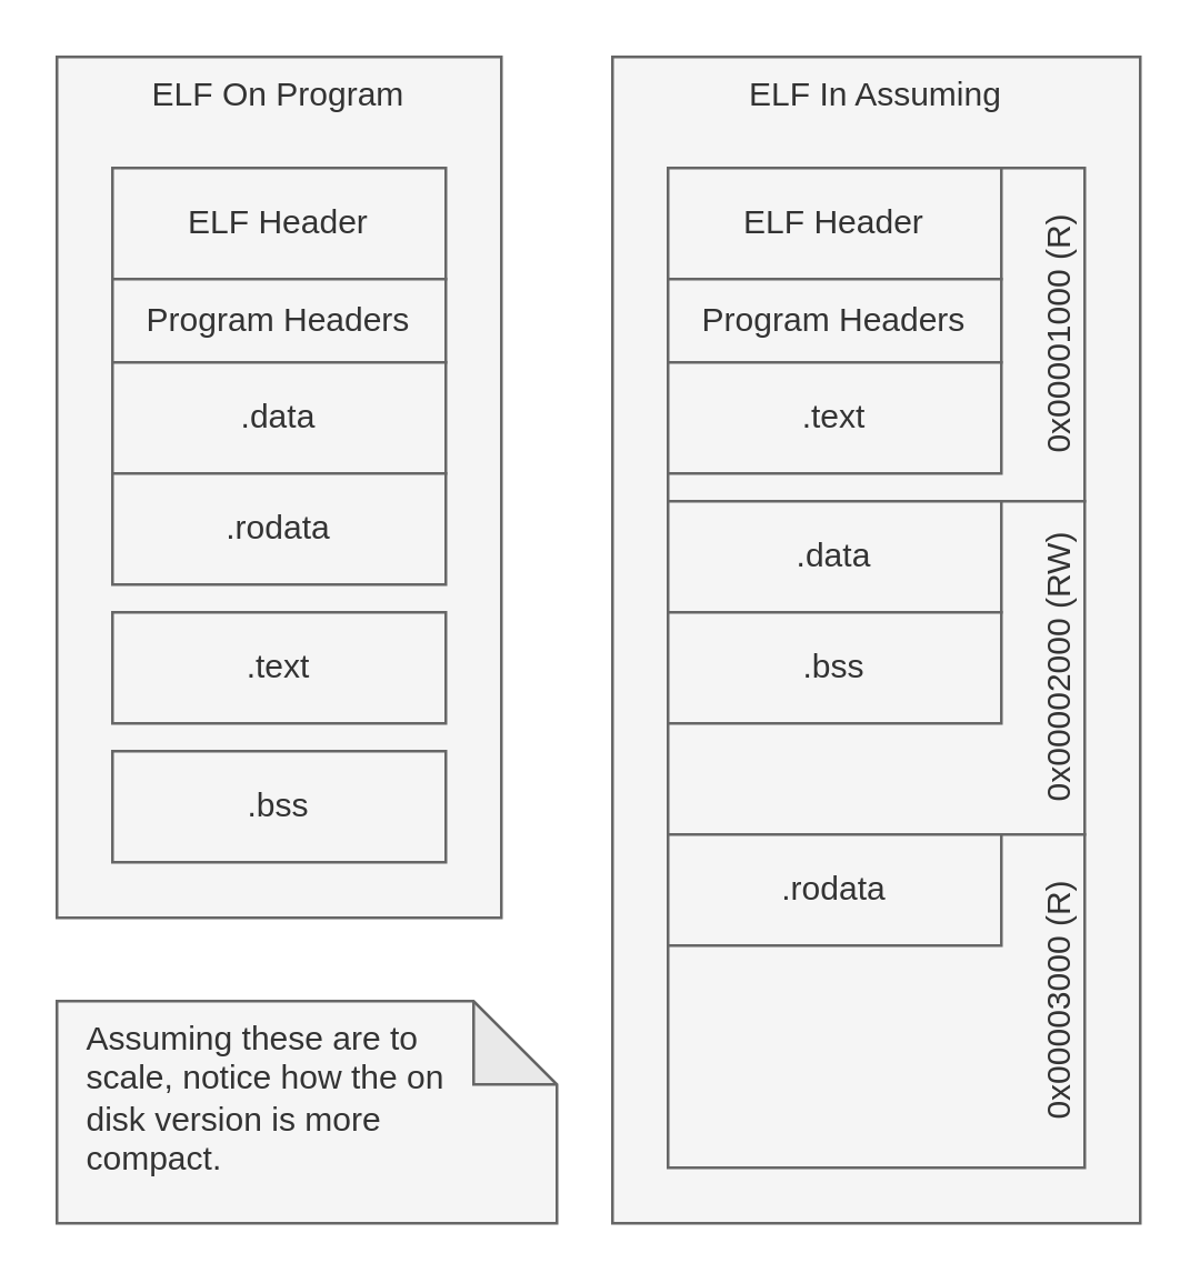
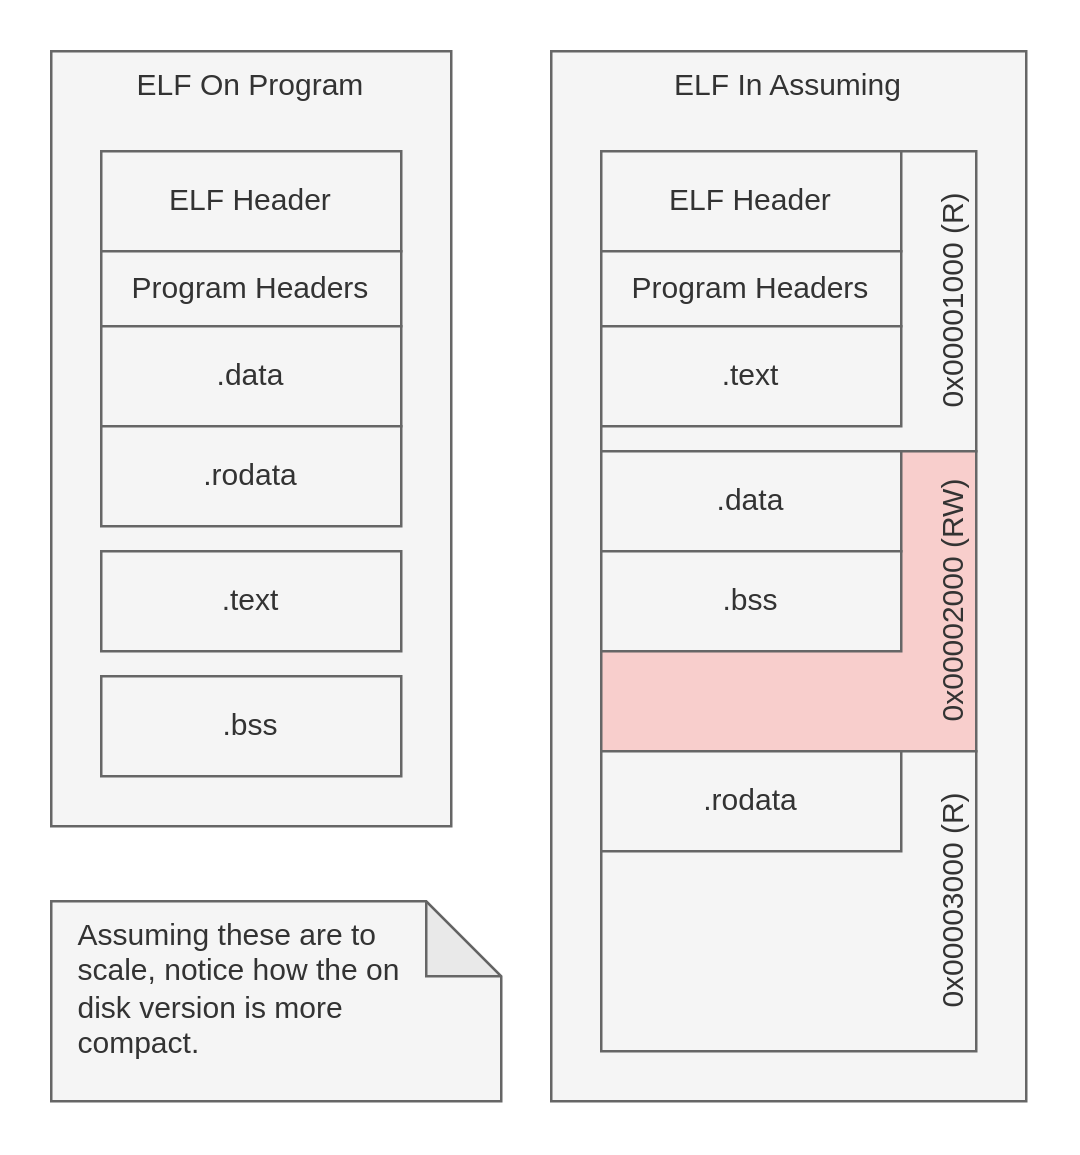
  <mxCell id="0" />
  <mxCell id="1" parent="0" />
  <mxCell id="2" value="ELF On Program" style="rounded=0;whiteSpace=wrap;html=1;verticalAlign=top;fillColor=#f5f5f5;strokeColor=#666666;fontColor=#333333;" vertex="1" parent="1"><mxGeometry x="20" y="20" width="160" height="310" as="geometry" /></mxCell>
  <mxCell id="3" value="ELF Header" style="rounded=0;whiteSpace=wrap;html=1;fillColor=#f5f5f5;strokeColor=#666666;fontColor=#333333;" vertex="1" parent="1"><mxGeometry x="40" y="60" width="120" height="40" as="geometry" /></mxCell>
  <mxCell id="4" value="Program Headers" style="rounded=0;whiteSpace=wrap;html=1;fillColor=#f5f5f5;strokeColor=#666666;fontColor=#333333;" vertex="1" parent="1"><mxGeometry x="40" y="100" width="120" height="30" as="geometry" /></mxCell>
  <mxCell id="5" value=".data" style="rounded=0;whiteSpace=wrap;html=1;fillColor=#f5f5f5;strokeColor=#666666;fontColor=#333333;" vertex="1" parent="1"><mxGeometry x="40" y="130" width="120" height="40" as="geometry" /></mxCell>
  <mxCell id="6" value=".rodata" style="rounded=0;whiteSpace=wrap;html=1;fillColor=#f5f5f5;strokeColor=#666666;fontColor=#333333;" vertex="1" parent="1"><mxGeometry x="40" y="170" width="120" height="40" as="geometry" /></mxCell>
  <mxCell id="7" value=".text" style="rounded=0;whiteSpace=wrap;html=1;fillColor=#f5f5f5;strokeColor=#666666;fontColor=#333333;" vertex="1" parent="1"><mxGeometry x="40" y="220" width="120" height="40" as="geometry" /></mxCell>
  <mxCell id="8" value=".bss" style="rounded=0;whiteSpace=wrap;html=1;fillColor=#f5f5f5;strokeColor=#666666;fontColor=#333333;" vertex="1" parent="1"><mxGeometry x="40" y="270" width="120" height="40" as="geometry" /></mxCell>
  <mxCell id="9" value="ELF In Assuming" style="rounded=0;whiteSpace=wrap;html=1;verticalAlign=top;fillColor=#f5f5f5;strokeColor=#666666;fontColor=#333333;" vertex="1" parent="1"><mxGeometry x="220" y="20" width="190" height="420" as="geometry" /></mxCell>
  <mxCell id="10" value="0x00001000 (R)" style="rounded=0;whiteSpace=wrap;html=1;verticalAlign=bottom;horizontal=0;fillColor=#f5f5f5;strokeColor=#666666;fontColor=#333333;" vertex="1" parent="1"><mxGeometry x="240" y="60" width="150" height="120" as="geometry" /></mxCell>
  <mxCell id="11" value="ELF Header" style="rounded=0;whiteSpace=wrap;html=1;fillColor=#f5f5f5;strokeColor=#666666;fontColor=#333333;" vertex="1" parent="1"><mxGeometry x="240" y="60" width="120" height="40" as="geometry" /></mxCell>
  <mxCell id="12" value="Program Headers" style="rounded=0;whiteSpace=wrap;html=1;fillColor=#f5f5f5;strokeColor=#666666;fontColor=#333333;" vertex="1" parent="1"><mxGeometry x="240" y="100" width="120" height="30" as="geometry" /></mxCell>
- <mxCell id="13" value="0x00002000 (RW)" style="rounded=0;whiteSpace=wrap;html=1;verticalAlign=bottom;horizontal=0;fillColor=#f5f5f5;strokeColor=#666666;fontColor=#333333;" vertex="1" parent="1"><mxGeometry x="240" y="180" width="150" height="120" as="geometry" /></mxCell>
+ <mxCell id="13" value="0x00002000 (RW)" style="rounded=0;whiteSpace=wrap;html=1;verticalAlign=bottom;horizontal=0;fillColor=#f8cecc;strokeColor=#666666;fontColor=#333333;" vertex="1" parent="1"><mxGeometry x="240" y="180" width="150" height="120" as="geometry" /></mxCell>
  <mxCell id="14" value="0x00003000 (R)" style="rounded=0;whiteSpace=wrap;html=1;verticalAlign=bottom;horizontal=0;fillColor=#f5f5f5;strokeColor=#666666;fontColor=#333333;" vertex="1" parent="1"><mxGeometry x="240" y="300" width="150" height="120" as="geometry" /></mxCell>
  <mxCell id="15" value=".data" style="rounded=0;whiteSpace=wrap;html=1;fillColor=#f5f5f5;strokeColor=#666666;fontColor=#333333;" vertex="1" parent="1"><mxGeometry x="240" y="180" width="120" height="40" as="geometry" /></mxCell>
  <mxCell id="16" value=".rodata" style="rounded=0;whiteSpace=wrap;html=1;fillColor=#f5f5f5;strokeColor=#666666;fontColor=#333333;" vertex="1" parent="1"><mxGeometry x="240" y="300" width="120" height="40" as="geometry" /></mxCell>
  <mxCell id="17" value=".text" style="rounded=0;whiteSpace=wrap;html=1;fillColor=#f5f5f5;strokeColor=#666666;fontColor=#333333;" vertex="1" parent="1"><mxGeometry x="240" y="130" width="120" height="40" as="geometry" /></mxCell>
  <mxCell id="18" value=".bss" style="rounded=0;whiteSpace=wrap;html=1;fillColor=#f5f5f5;strokeColor=#666666;fontColor=#333333;" vertex="1" parent="1"><mxGeometry x="240" y="220" width="120" height="40" as="geometry" /></mxCell>
  <mxCell id="19" value="Assuming these are to &lt;br&gt;scale, notice how the on &lt;br&gt;disk version is more &lt;br&gt;compact." style="shape=note;whiteSpace=wrap;html=1;backgroundOutline=1;darkOpacity=0.05;verticalAlign=top;align=left;spacingLeft=9;fillColor=#f5f5f5;strokeColor=#666666;fontColor=#333333;" vertex="1" parent="1"><mxGeometry x="20" y="360" width="180" height="80" as="geometry" /></mxCell>
